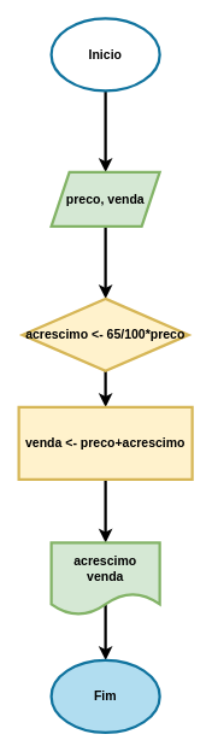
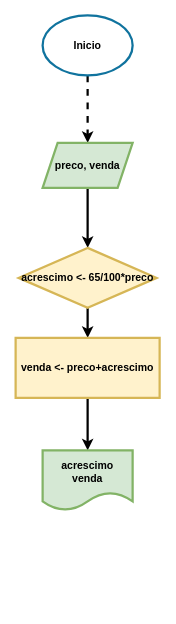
  <mxCell id="0" />
  <mxCell id="1" parent="0" />
- <mxCell id="2" value="" style="edgeStyle=orthogonalEdgeStyle;rounded=0;orthogonalLoop=1;jettySize=auto;html=1;strokeWidth=3;fontStyle=1;fontSize=14;" edge="1" parent="1" source="3" target="5"><mxGeometry relative="1" as="geometry" /></mxCell>
+ <mxCell id="2" value="" style="edgeStyle=orthogonalEdgeStyle;rounded=0;orthogonalLoop=1;jettySize=auto;html=1;strokeWidth=3;fontStyle=1;fontSize=14;dashed=1;" edge="1" parent="1" source="3" target="5"><mxGeometry relative="1" as="geometry" /></mxCell>
  <mxCell id="3" value="Inicio" style="ellipse;whiteSpace=wrap;html=1;fillColor=#ffffff;strokeColor=#10739e;strokeWidth=3;fontStyle=1;fontSize=14;" vertex="1" parent="1"><mxGeometry x="56" y="20" width="120" height="80" as="geometry" /></mxCell>
  <mxCell id="4" value="" style="edgeStyle=orthogonalEdgeStyle;rounded=0;orthogonalLoop=1;jettySize=auto;html=1;strokeWidth=3;fontStyle=1;fontSize=14;" edge="1" parent="1" source="5" target="7"><mxGeometry relative="1" as="geometry" /></mxCell>
  <mxCell id="5" value="preco, venda" style="shape=parallelogram;perimeter=parallelogramPerimeter;whiteSpace=wrap;html=1;fixedSize=1;fillColor=#d5e8d4;strokeColor=#82b366;strokeWidth=3;fontStyle=1;fontSize=14;" vertex="1" parent="1"><mxGeometry x="56" y="190" width="120" height="60" as="geometry" /></mxCell>
  <mxCell id="6" value="" style="edgeStyle=orthogonalEdgeStyle;rounded=0;orthogonalLoop=1;jettySize=auto;html=1;strokeWidth=3;fontStyle=1;fontSize=14;" edge="1" parent="1" source="7" target="9"><mxGeometry relative="1" as="geometry" /></mxCell>
  <mxCell id="7" value="acrescimo &amp;lt;- 65/100*preco" style="rhombus;whiteSpace=wrap;html=1;fillColor=#fff2cc;strokeColor=#d6b656;strokeWidth=3;fontStyle=1;fontSize=14;" vertex="1" parent="1"><mxGeometry x="24" y="330" width="184" height="80" as="geometry" /></mxCell>
  <mxCell id="8" value="" style="edgeStyle=orthogonalEdgeStyle;rounded=0;orthogonalLoop=1;jettySize=auto;html=1;strokeWidth=3;fontStyle=1;fontSize=14;" edge="1" parent="1" source="9" target="11"><mxGeometry relative="1" as="geometry" /></mxCell>
  <mxCell id="9" value="venda &amp;lt;- preco+acrescimo" style="whiteSpace=wrap;html=1;fillColor=#fff2cc;strokeColor=#d6b656;strokeWidth=3;fontStyle=1;fontSize=14;" vertex="1" parent="1"><mxGeometry x="20" y="450" width="192" height="80" as="geometry" /></mxCell>
- <mxCell id="10" value="" style="edgeStyle=orthogonalEdgeStyle;rounded=0;orthogonalLoop=1;jettySize=auto;html=1;exitX=0.5;exitY=0.925;exitDx=0;exitDy=0;exitPerimeter=0;strokeWidth=3;fontStyle=1;fontSize=14;" edge="1" parent="1" source="11" target="12"><mxGeometry relative="1" as="geometry"><Array as="points"><mxPoint x="116" y="660" /><mxPoint x="116" y="660" /></Array></mxGeometry></mxCell>
  <mxCell id="11" value="acrescimo&lt;br style=&quot;font-size: 14px;&quot;&gt;venda" style="shape=document;whiteSpace=wrap;html=1;boundedLbl=1;fillColor=#d5e8d4;strokeColor=#82b366;strokeWidth=3;fontStyle=1;fontSize=14;" vertex="1" parent="1"><mxGeometry x="56" y="600" width="120" height="80" as="geometry" /></mxCell>
- <mxCell id="12" value="Fim" style="ellipse;whiteSpace=wrap;html=1;fillColor=#b1ddf0;strokeColor=#10739e;strokeWidth=3;fontStyle=1;fontSize=14;" vertex="1" parent="1"><mxGeometry x="56" y="730" width="120" height="80" as="geometry" /></mxCell>
